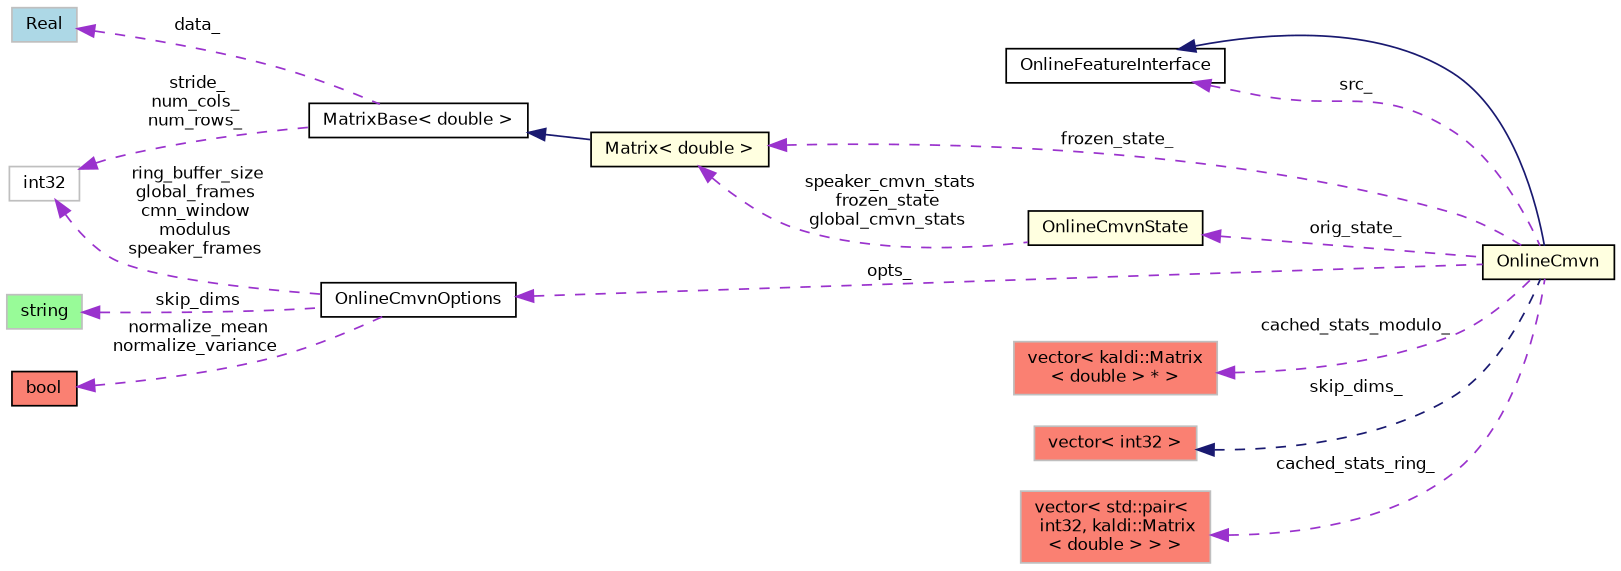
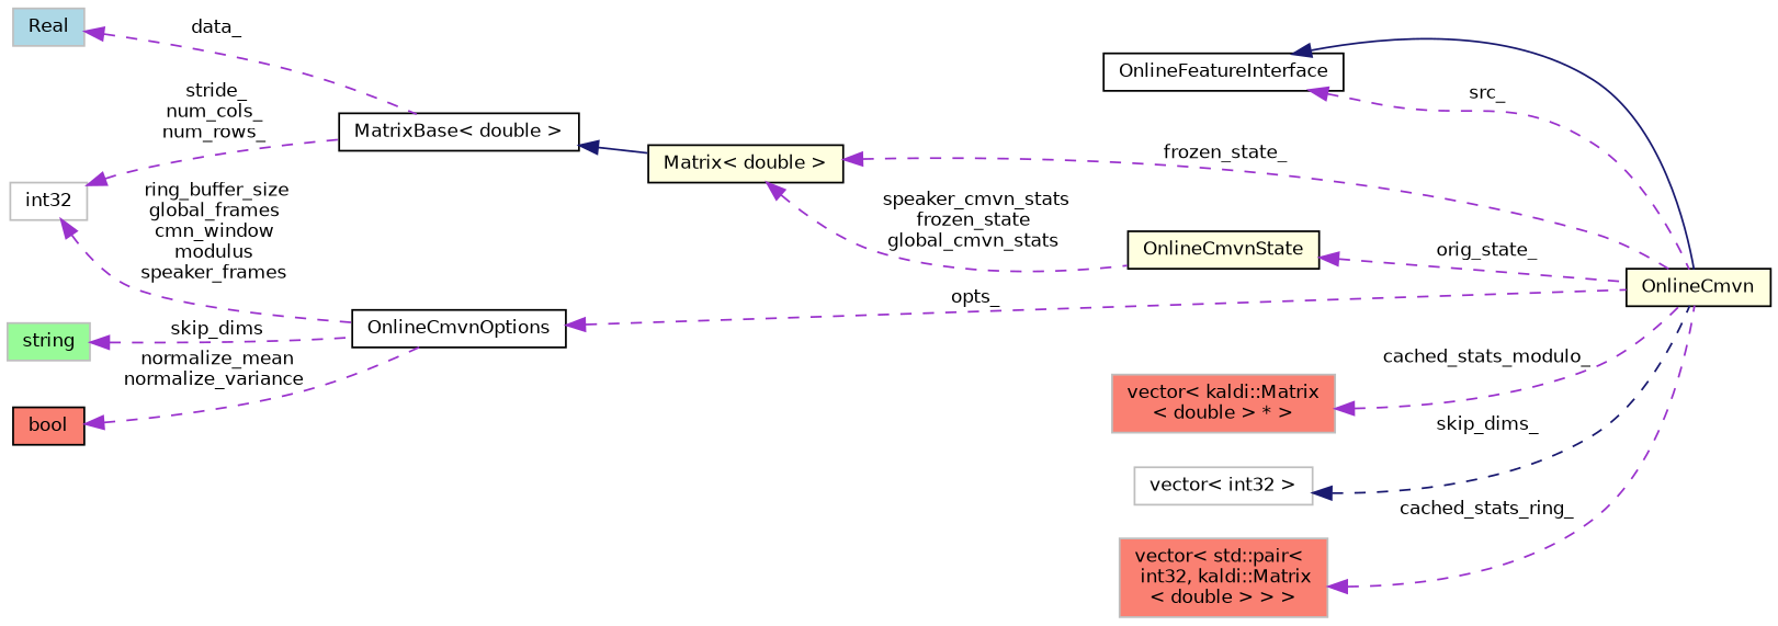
  digraph {
    rankdir=LR
    node [color=black fillcolor=white fontname=Helvetica fontsize=10 shape=record style=filled]
    edge [color=darkorchid3 dir=back fontname=Helvetica fontsize=10 labelfontname=Helvetica labelfontsize=10 style=dashed]
    n1 [fillcolor=lightyellow fontcolor=black height=0.2 label=OnlineCmvn width=0.4]
    n2 [height=0.2 label=OnlineFeatureInterface width=0.4]
    n3 [fillcolor=lightyellow height=0.2 label="Matrix\< double \>" width=0.4]
    n4 [fillcolor=lightyellow height=0.2 label=OnlineCmvnState width=0.4]
    n5 [height=0.2 label="MatrixBase\< double \>" width=0.4]
    n6 [color=grey75 fillcolor=lightblue height=0.2 label=Real width=0.4]
    n7 [color=grey75 height=0.2 label=int32 width=0.4]
    n8 [height=0.2 label=OnlineCmvnOptions width=0.4]
    n9 [color=grey75 fillcolor=salmon height=0.2 label="vector\< kaldi::Matrix\l\< double \> * \>" width=0.4]
    n10 [color=grey75 fillcolor=palegreen height=0.2 label=string width=0.4]
    n11 [fillcolor=salmon height=0.2 label=bool width=0.4]
-   n12 [color=grey75 fillcolor=salmon height=0.2 label="vector\< int32 \>" width=0.4]
+   n12 [color=grey75 height=0.2 label="vector\< int32 \>" width=0.4]
    n13 [color=grey75 fillcolor=salmon height=0.2 label="vector\< std::pair\<\l int32, kaldi::Matrix\l\< double \> \> \>" width=0.4]
    n2 -> n1 [color=midnightblue style=solid]
    n2 -> n1 [label=" src_"]
    n3 -> n1 [label=" frozen_state_"]
    n3 -> n4 [label=" speaker_cmvn_stats\nfrozen_state\nglobal_cmvn_stats"]
    n4 -> n1 [label=" orig_state_"]
    n5 -> n3 [color=midnightblue style=solid]
    n6 -> n5 [label=" data_"]
    n7 -> n5 [label=" stride_\nnum_cols_\nnum_rows_"]
    n7 -> n8 [label=" ring_buffer_size\nglobal_frames\ncmn_window\nmodulus\nspeaker_frames"]
    n8 -> n1 [label=" opts_"]
    n9 -> n1 [label=" cached_stats_modulo_"]
    n10 -> n8 [label=" skip_dims"]
    n11 -> n8 [label=" normalize_mean\nnormalize_variance"]
    n12 -> n1 [color=midnightblue label=" skip_dims_"]
    n13 -> n1 [label=" cached_stats_ring_"]
  }
